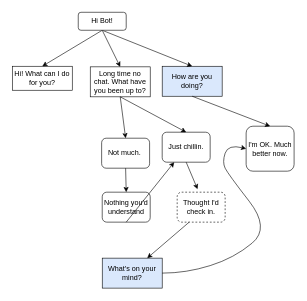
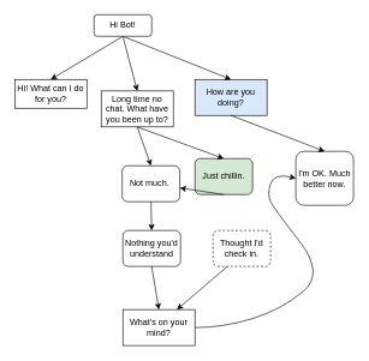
  <mxCell id="0" />
  <mxCell id="1" parent="0" />
  <mxCell id="2" value="Hi! What can I do for you?" style="rounded=0;whiteSpace=wrap;html=1;" vertex="1" parent="1"><mxGeometry x="20" y="110" width="100" height="40" as="geometry" /></mxCell>
- <mxCell id="3" value="Just chillin." style="rounded=1;whiteSpace=wrap;html=1;" vertex="1" parent="1"><mxGeometry x="270" y="220" width="80" height="50" as="geometry" /></mxCell>
+ <mxCell id="3" value="Just chillin." style="rounded=1;whiteSpace=wrap;html=1;fillColor=#d5e8d4;" vertex="1" parent="1"><mxGeometry x="270" y="220" width="80" height="50" as="geometry" /></mxCell>
  <mxCell id="4" value="" style="endArrow=classic;html=1;entryX=0.5;entryY=0;entryDx=0;entryDy=0;" edge="1" parent="1" target="2"><mxGeometry width="50" height="50" relative="1" as="geometry"><mxPoint x="170" y="50" as="sourcePoint" /><mxPoint x="20" y="100" as="targetPoint" /></mxGeometry></mxCell>
  <mxCell id="5" value="How are you doing?" style="rounded=0;whiteSpace=wrap;html=1;fillColor=#dae8fc;" vertex="1" parent="1"><mxGeometry x="270" y="110" width="100" height="50" as="geometry" /></mxCell>
  <mxCell id="6" value="" style="endArrow=classic;html=1;entryX=0.5;entryY=0;entryDx=0;entryDy=0;exitX=0.5;exitY=1;exitDx=0;exitDy=0;" edge="1" parent="1" source="9" target="5"><mxGeometry width="50" height="50" relative="1" as="geometry"><mxPoint x="160" y="40" as="sourcePoint" /><mxPoint x="110" y="120" as="targetPoint" /></mxGeometry></mxCell>
- <mxCell id="7" value="Long time no chat. What have you been up to?" style="rounded=0;whiteSpace=wrap;html=1;" vertex="1" parent="1"><mxGeometry x="150" y="111" width="100" height="50" as="geometry" /></mxCell>
+ <mxCell id="7" value="Long time no chat. What have you been up to?" style="rounded=0;whiteSpace=wrap;html=1;" vertex="1" parent="1"><mxGeometry x="140" y="126" width="100" height="50" as="geometry" /></mxCell>
  <mxCell id="8" value="" style="endArrow=classic;html=1;entryX=0.5;entryY=0;entryDx=0;entryDy=0;exitX=0.5;exitY=1;exitDx=0;exitDy=0;" edge="1" parent="1" source="9" target="7"><mxGeometry width="50" height="50" relative="1" as="geometry"><mxPoint x="170" y="50" as="sourcePoint" /><mxPoint x="330" y="120" as="targetPoint" /></mxGeometry></mxCell>
  <mxCell id="9" value="Hi Bot!" style="rounded=1;whiteSpace=wrap;html=1;" vertex="1" parent="1"><mxGeometry x="130" y="20" width="80" height="30" as="geometry" /></mxCell>
  <mxCell id="10" value="" style="endArrow=classic;html=1;entryX=0.5;entryY=0;entryDx=0;entryDy=0;exitX=0.5;exitY=1;exitDx=0;exitDy=0;" edge="1" parent="1" source="7" target="3"><mxGeometry width="50" height="50" relative="1" as="geometry"><mxPoint x="180" y="60" as="sourcePoint" /><mxPoint x="210" y="121" as="targetPoint" /></mxGeometry></mxCell>
  <mxCell id="11" value="Not much.&amp;nbsp;" style="rounded=1;whiteSpace=wrap;html=1;" vertex="1" parent="1"><mxGeometry x="169" y="230" width="80" height="50" as="geometry" /></mxCell>
  <mxCell id="12" value="" style="endArrow=classic;html=1;entryX=0.5;entryY=0;entryDx=0;entryDy=0;exitX=0.5;exitY=1;exitDx=0;exitDy=0;" edge="1" parent="1" source="7" target="11"><mxGeometry width="50" height="50" relative="1" as="geometry"><mxPoint x="210" y="171" as="sourcePoint" /><mxPoint x="320" y="230" as="targetPoint" /></mxGeometry></mxCell>
  <mxCell id="13" value="Nothing you'd understand" style="rounded=1;whiteSpace=wrap;html=1;" vertex="1" parent="1"><mxGeometry x="170" y="320" width="80" height="50" as="geometry" /></mxCell>
  <mxCell id="14" value="Thought I'd check in." style="rounded=1;whiteSpace=wrap;html=1;dashed=1;" vertex="1" parent="1"><mxGeometry x="295" y="320" width="80" height="50" as="geometry" /></mxCell>
- <mxCell id="15" value="What's on your mind?" style="rounded=0;whiteSpace=wrap;html=1;fillColor=#dae8fc;" vertex="1" parent="1"><mxGeometry x="170" y="430" width="100" height="50" as="geometry" /></mxCell>
- <mxCell id="16" value="" style="endArrow=classic;html=1;exitX=0.5;exitY=1;exitDx=0;exitDy=0;" edge="1" parent="1" source="13" target="3"><mxGeometry width="50" height="50" relative="1" as="geometry"><mxPoint x="180" y="401" as="sourcePoint" /><mxPoint x="189" y="470" as="targetPoint" /></mxGeometry></mxCell>
+ <mxCell id="15" value="What's on your mind?" style="rounded=0;whiteSpace=wrap;html=1;" vertex="1" parent="1"><mxGeometry x="170" y="430" width="100" height="50" as="geometry" /></mxCell>
+ <mxCell id="16" value="" style="endArrow=classic;html=1;entryX=0.5;entryY=0;entryDx=0;entryDy=0;exitX=0.5;exitY=1;exitDx=0;exitDy=0;" edge="1" parent="1" source="13" target="15"><mxGeometry width="50" height="50" relative="1" as="geometry"><mxPoint x="180" y="401" as="sourcePoint" /><mxPoint x="189" y="470" as="targetPoint" /></mxGeometry></mxCell>
  <mxCell id="17" value="" style="endArrow=classic;html=1;entryX=0.5;entryY=0;entryDx=0;entryDy=0;exitX=0.5;exitY=1;exitDx=0;exitDy=0;" edge="1" parent="1" source="11" target="13"><mxGeometry width="50" height="50" relative="1" as="geometry"><mxPoint x="220" y="380" as="sourcePoint" /><mxPoint x="230" y="440" as="targetPoint" /></mxGeometry></mxCell>
  <mxCell id="18" value="" style="curved=1;endArrow=classic;html=1;entryX=0;entryY=0.5;entryDx=0;entryDy=0;" edge="1" parent="1" target="19"><mxGeometry width="50" height="50" relative="1" as="geometry"><mxPoint x="270" y="455" as="sourcePoint" /><mxPoint x="400" y="240" as="targetPoint" /><Array as="points"><mxPoint x="310" y="455" /><mxPoint x="390" y="430" /><mxPoint x="450" y="380" /><mxPoint x="380" y="290" /><mxPoint x="370" y="270" /><mxPoint x="380" y="240" /></Array></mxGeometry></mxCell>
  <mxCell id="19" value="I'm OK. Much better now." style="rounded=1;whiteSpace=wrap;html=1;" vertex="1" parent="1"><mxGeometry x="410" y="210" width="80" height="75" as="geometry" /></mxCell>
  <mxCell id="20" value="" style="endArrow=classic;html=1;entryX=0.5;entryY=0;entryDx=0;entryDy=0;exitX=0.5;exitY=1;exitDx=0;exitDy=0;" edge="1" parent="1" source="5" target="19"><mxGeometry width="50" height="50" relative="1" as="geometry"><mxPoint x="180" y="60" as="sourcePoint" /><mxPoint x="330" y="120" as="targetPoint" /></mxGeometry></mxCell>
- <mxCell id="21" value="" style="endArrow=classic;html=1;entryX=0.425;entryY=-0.1;entryDx=0;entryDy=0;exitX=0.5;exitY=1;exitDx=0;exitDy=0;entryPerimeter=0;" edge="1" parent="1" source="3" target="14"><mxGeometry width="50" height="50" relative="1" as="geometry"><mxPoint x="210" y="171" as="sourcePoint" /><mxPoint x="320" y="230" as="targetPoint" /></mxGeometry></mxCell>
+ <mxCell id="21" value="" style="endArrow=classic;html=1;exitX=0.5;exitY=1;exitDx=0;exitDy=0;" edge="1" parent="1" source="3" target="11"><mxGeometry width="50" height="50" relative="1" as="geometry"><mxPoint x="210" y="171" as="sourcePoint" /><mxPoint x="320" y="230" as="targetPoint" /></mxGeometry></mxCell>
  <mxCell id="22" value="" style="endArrow=classic;html=1;entryX=0.75;entryY=0;entryDx=0;entryDy=0;exitX=0.25;exitY=1;exitDx=0;exitDy=0;" edge="1" parent="1" source="14" target="15"><mxGeometry width="50" height="50" relative="1" as="geometry"><mxPoint x="220" y="380" as="sourcePoint" /><mxPoint x="230" y="440" as="targetPoint" /></mxGeometry></mxCell>
